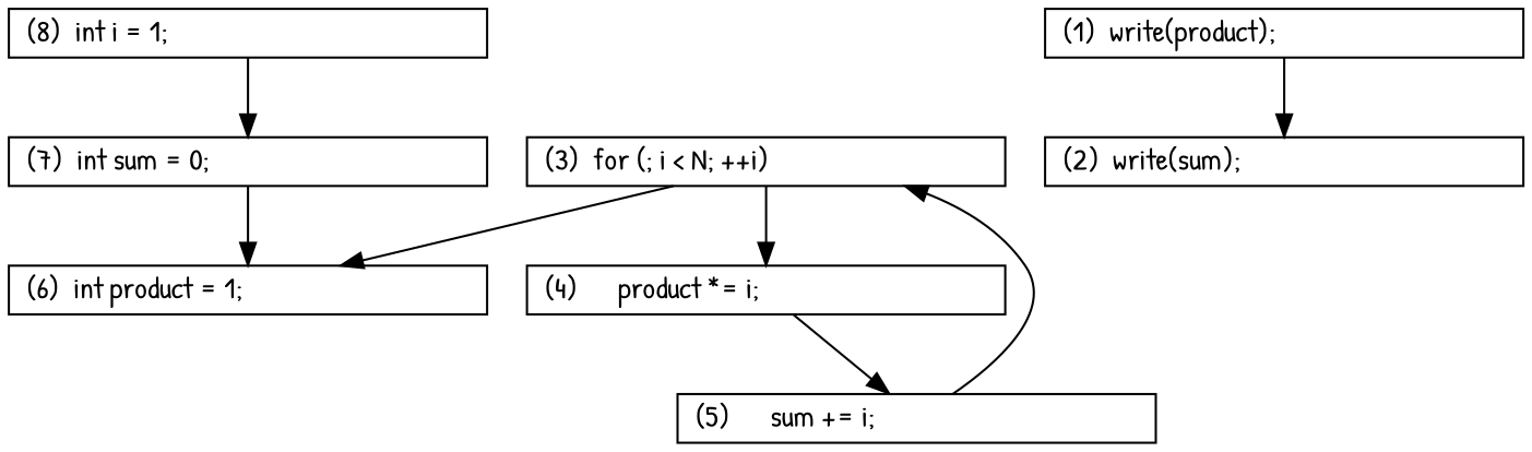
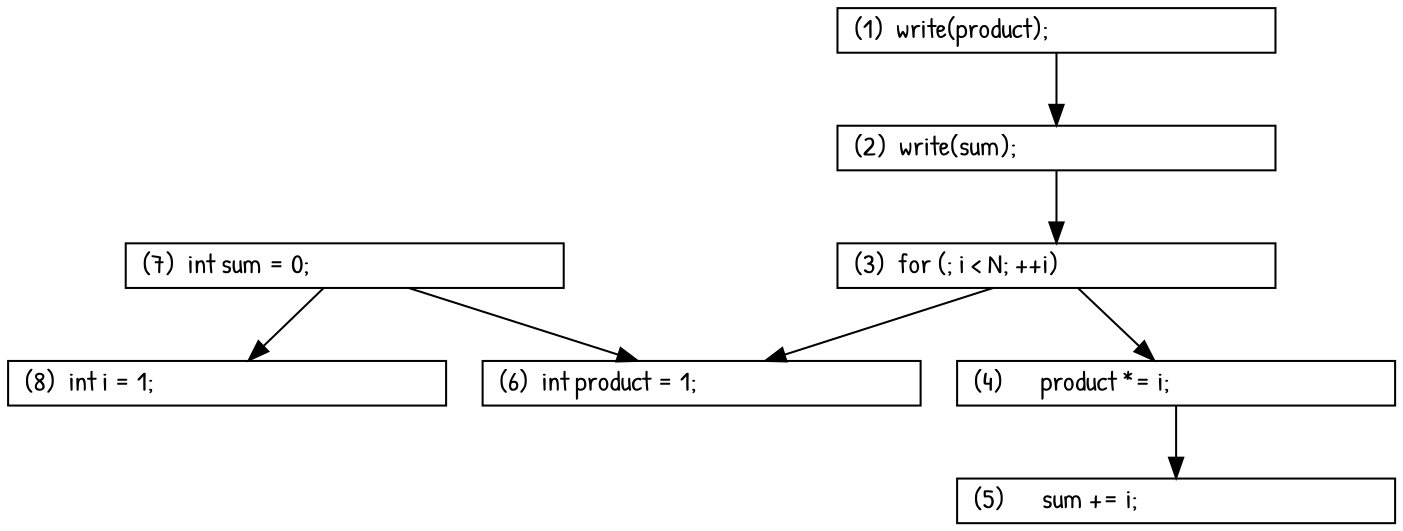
  digraph {
    fontname="Patrick Hand"
    splines=true
    node [fixedsize=true fontname="Patrick Hand" shape=rect]
    edge [fontname="Patrick Hand"]
    n1 [height=.3 label="(8)  int i = 1;        \l" width=3]
    n2 [height=.3 label="(7)  int sum = 0;      \l" width=3]
    n3 [height=.3 label="(6)  int product = 1;  \l" width=3]
    n4 [height=.3 label="(3)  for (; i < N; ++i)\l" width=3]
    n5 [height=.3 label="(4)      product *= i; \l" width=3]
    n6 [height=.3 label="(5)      sum += i;     \l" width=3]
    n7 [height=.3 label="(2)  write(sum);       \l" width=3]
    n8 [height=.3 label="(1)  write(product);   \l" width=3]
-   n1 -> n2
+   n2 -> n1
    n2 -> n3
    n4 -> n3
    n4 -> n5
    n5 -> n6
-   n6 -> n4
+   n7 -> n4
    n8 -> n7
  }
